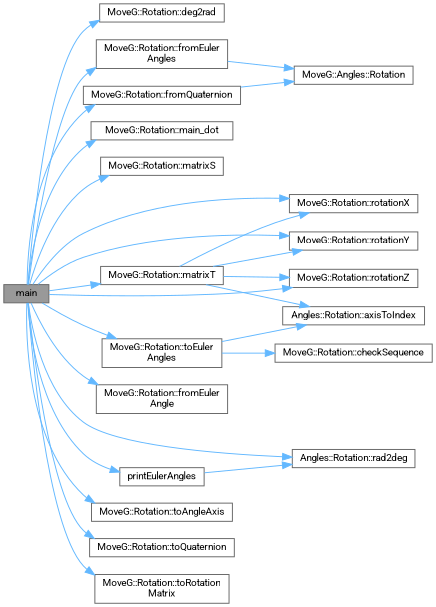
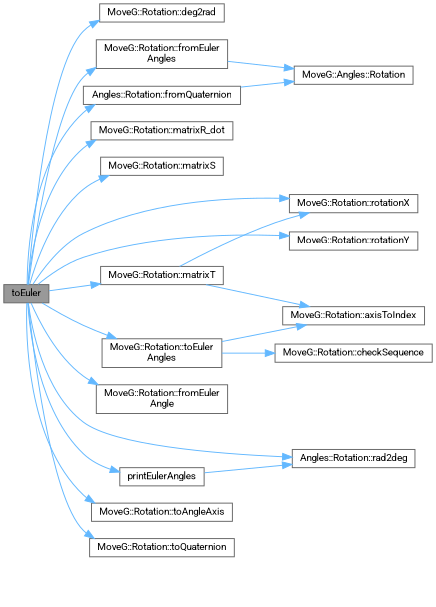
  digraph {
    fontname=Roboto
    rankdir=LR
    node [color=grey40 fillcolor=white fontname=Roboto fontsize=10 shape=box style=filled]
    edge [color=steelblue1 fontname=Roboto fontsize=10 labelfontname=Helvetica labelfontsize=10 style=solid]
-   n1 [color=gray40 fillcolor=grey60 fontcolor=black height=0.2 label=main width=0.4]
+   n1 [color=gray40 fillcolor=grey60 fontcolor=black height=0.2 label=toEuler width=0.4]
    n2 [height=0.2 label="MoveG::Rotation::deg2rad" width=0.4]
    n3 [height=0.2 label="MoveG::Rotation::fromEuler\lAngles" width=0.4]
-   n4 [height=0.2 label="MoveG::Rotation::fromQuaternion" width=0.4]
-   n5 [height=0.2 label="MoveG::Rotation::main_dot" width=0.4]
+   n4 [height=0.2 label="Angles::Rotation::fromQuaternion" width=0.4]
+   n5 [height=0.2 label="MoveG::Rotation::matrixR_dot" width=0.4]
    n6 [height=0.2 label="MoveG::Rotation::matrixS" width=0.4]
    n7 [height=0.2 label="MoveG::Rotation::matrixT" width=0.4]
    n8 [height=0.2 label="MoveG::Rotation::rotationX" width=0.4]
    n9 [height=0.2 label="MoveG::Rotation::rotationY" width=0.4]
-   n10 [height=0.2 label="MoveG::Rotation::rotationZ" width=0.4]
    n11 [height=0.2 label="MoveG::Rotation::fromEuler\lAngle" width=0.4]
    n12 [height=0.2 label=printEulerAngles width=0.4]
    n13 [height=0.2 label="Angles::Rotation::rad2deg" width=0.4]
    n14 [height=0.2 label="MoveG::Rotation::toAngleAxis" width=0.4]
    n15 [height=0.2 label="MoveG::Rotation::toEuler\lAngles" width=0.4]
    n16 [height=0.2 label="MoveG::Rotation::toQuaternion" width=0.4]
-   n17 [height=0.2 label="MoveG::Rotation::toRotation\lMatrix" width=0.4]
    n18 [height=0.2 label="MoveG::Angles::Rotation" width=0.4]
-   n19 [height=0.2 label="Angles::Rotation::axisToIndex" width=0.4]
+   n19 [height=0.2 label="MoveG::Rotation::axisToIndex" width=0.4]
    n20 [height=0.2 label="MoveG::Rotation::checkSequence" width=0.4]
    n1 -> n2
    n1 -> n3
    n1 -> n4
    n1 -> n5
    n1 -> n6
    n1 -> n7
    n1 -> n8
    n1 -> n9
-   n1 -> n10
    n1 -> n11
    n1 -> n12
    n1 -> n13
    n1 -> n14
    n1 -> n15
    n1 -> n16
-   n1 -> n17
    n3 -> n18
    n4 -> n18
    n7 -> n8
-   n7 -> n9
-   n7 -> n10
    n7 -> n19
    n12 -> n13
    n15 -> n19
    n15 -> n20
  }
